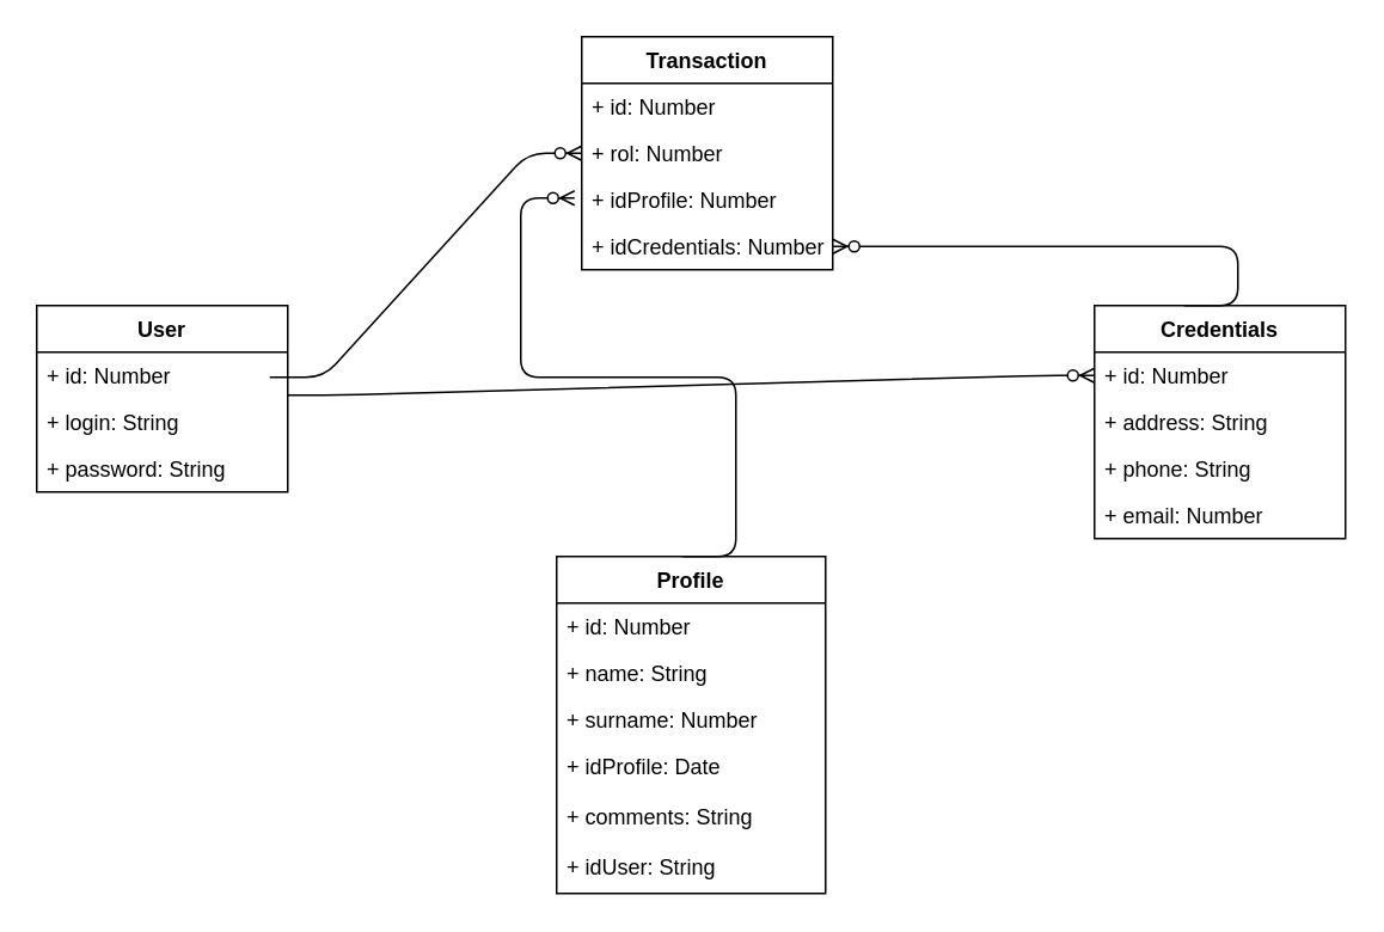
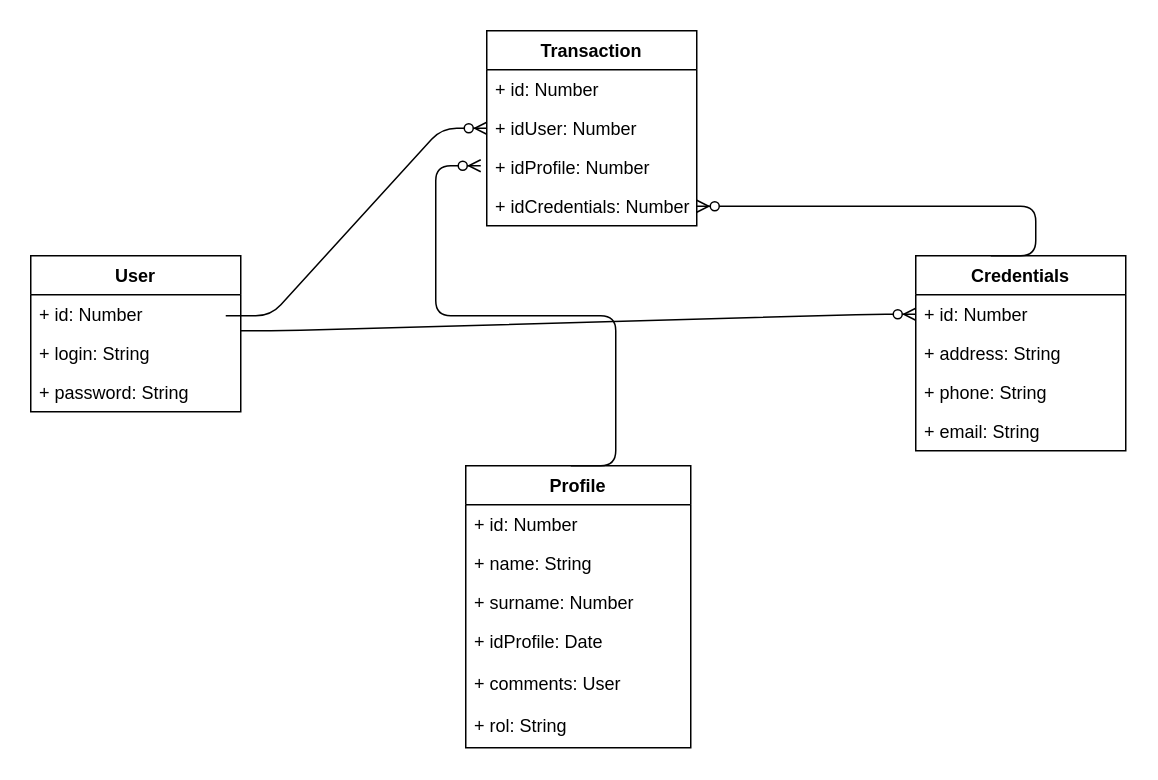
  <mxCell id="0" />
  <mxCell id="1" parent="0" />
  <mxCell id="2" value="User" style="swimlane;fontStyle=1;childLayout=stackLayout;horizontal=1;startSize=26;fillColor=none;horizontalStack=0;resizeParent=1;resizeParentMax=0;resizeLast=0;collapsible=1;marginBottom=0;" vertex="1" parent="1"><mxGeometry x="20" y="170" width="140" height="104" as="geometry" /></mxCell>
  <mxCell id="3" value="+ id: Number" style="text;strokeColor=none;fillColor=none;align=left;verticalAlign=top;spacingLeft=4;spacingRight=4;overflow=hidden;rotatable=0;points=[[0,0.5],[1,0.5]];portConstraint=eastwest;" vertex="1" parent="2"><mxGeometry y="26" width="140" height="26" as="geometry" /></mxCell>
  <mxCell id="4" value="+ login: String" style="text;strokeColor=none;fillColor=none;align=left;verticalAlign=top;spacingLeft=4;spacingRight=4;overflow=hidden;rotatable=0;points=[[0,0.5],[1,0.5]];portConstraint=eastwest;" vertex="1" parent="2"><mxGeometry y="52" width="140" height="26" as="geometry" /></mxCell>
  <mxCell id="5" value="+ password: String" style="text;strokeColor=none;fillColor=none;align=left;verticalAlign=top;spacingLeft=4;spacingRight=4;overflow=hidden;rotatable=0;points=[[0,0.5],[1,0.5]];portConstraint=eastwest;" vertex="1" parent="2"><mxGeometry y="78" width="140" height="26" as="geometry" /></mxCell>
  <mxCell id="6" value="Profile" style="swimlane;fontStyle=1;childLayout=stackLayout;horizontal=1;startSize=26;fillColor=none;horizontalStack=0;resizeParent=1;resizeParentMax=0;resizeLast=0;collapsible=1;marginBottom=0;" vertex="1" parent="1"><mxGeometry x="310" y="310" width="150" height="188" as="geometry" /></mxCell>
  <mxCell id="7" value="+ id: Number" style="text;strokeColor=none;fillColor=none;align=left;verticalAlign=top;spacingLeft=4;spacingRight=4;overflow=hidden;rotatable=0;points=[[0,0.5],[1,0.5]];portConstraint=eastwest;" vertex="1" parent="6"><mxGeometry y="26" width="150" height="26" as="geometry" /></mxCell>
  <mxCell id="8" value="+ name: String" style="text;strokeColor=none;fillColor=none;align=left;verticalAlign=top;spacingLeft=4;spacingRight=4;overflow=hidden;rotatable=0;points=[[0,0.5],[1,0.5]];portConstraint=eastwest;" vertex="1" parent="6"><mxGeometry y="52" width="150" height="26" as="geometry" /></mxCell>
  <mxCell id="9" value="+ surname: Number" style="text;strokeColor=none;fillColor=none;align=left;verticalAlign=top;spacingLeft=4;spacingRight=4;overflow=hidden;rotatable=0;points=[[0,0.5],[1,0.5]];portConstraint=eastwest;" vertex="1" parent="6"><mxGeometry y="78" width="150" height="26" as="geometry" /></mxCell>
  <mxCell id="10" value="+ idProfile: Date" style="text;strokeColor=none;fillColor=none;align=left;verticalAlign=top;spacingLeft=4;spacingRight=4;overflow=hidden;rotatable=0;points=[[0,0.5],[1,0.5]];portConstraint=eastwest;" vertex="1" parent="6"><mxGeometry y="104" width="150" height="28" as="geometry" /></mxCell>
- <mxCell id="11" value="+ comments: String" style="text;strokeColor=none;fillColor=none;align=left;verticalAlign=top;spacingLeft=4;spacingRight=4;overflow=hidden;rotatable=0;points=[[0,0.5],[1,0.5]];portConstraint=eastwest;" vertex="1" parent="6"><mxGeometry y="132" width="150" height="28" as="geometry" /></mxCell>
- <mxCell id="12" value="+ idUser: String" style="text;strokeColor=none;fillColor=none;align=left;verticalAlign=top;spacingLeft=4;spacingRight=4;overflow=hidden;rotatable=0;points=[[0,0.5],[1,0.5]];portConstraint=eastwest;" vertex="1" parent="6"><mxGeometry y="160" width="150" height="28" as="geometry" /></mxCell>
+ <mxCell id="11" value="+ comments: User" style="text;strokeColor=none;fillColor=none;align=left;verticalAlign=top;spacingLeft=4;spacingRight=4;overflow=hidden;rotatable=0;points=[[0,0.5],[1,0.5]];portConstraint=eastwest;" vertex="1" parent="6"><mxGeometry y="132" width="150" height="28" as="geometry" /></mxCell>
+ <mxCell id="12" value="+ rol: String" style="text;strokeColor=none;fillColor=none;align=left;verticalAlign=top;spacingLeft=4;spacingRight=4;overflow=hidden;rotatable=0;points=[[0,0.5],[1,0.5]];portConstraint=eastwest;" vertex="1" parent="6"><mxGeometry y="160" width="150" height="28" as="geometry" /></mxCell>
  <mxCell id="13" value="Credentials" style="swimlane;fontStyle=1;childLayout=stackLayout;horizontal=1;startSize=26;fillColor=none;horizontalStack=0;resizeParent=1;resizeParentMax=0;resizeLast=0;collapsible=1;marginBottom=0;" vertex="1" parent="1"><mxGeometry x="610" y="170" width="140" height="130" as="geometry" /></mxCell>
  <mxCell id="14" value="+ id: Number" style="text;strokeColor=none;fillColor=none;align=left;verticalAlign=top;spacingLeft=4;spacingRight=4;overflow=hidden;rotatable=0;points=[[0,0.5],[1,0.5]];portConstraint=eastwest;" vertex="1" parent="13"><mxGeometry y="26" width="140" height="26" as="geometry" /></mxCell>
  <mxCell id="15" value="+ address: String" style="text;strokeColor=none;fillColor=none;align=left;verticalAlign=top;spacingLeft=4;spacingRight=4;overflow=hidden;rotatable=0;points=[[0,0.5],[1,0.5]];portConstraint=eastwest;" vertex="1" parent="13"><mxGeometry y="52" width="140" height="26" as="geometry" /></mxCell>
  <mxCell id="16" value="+ phone: String" style="text;strokeColor=none;fillColor=none;align=left;verticalAlign=top;spacingLeft=4;spacingRight=4;overflow=hidden;rotatable=0;points=[[0,0.5],[1,0.5]];portConstraint=eastwest;" vertex="1" parent="13"><mxGeometry y="78" width="140" height="26" as="geometry" /></mxCell>
- <mxCell id="17" value="+ email: Number" style="text;strokeColor=none;fillColor=none;align=left;verticalAlign=top;spacingLeft=4;spacingRight=4;overflow=hidden;rotatable=0;points=[[0,0.5],[1,0.5]];portConstraint=eastwest;" vertex="1" parent="13"><mxGeometry y="104" width="140" height="26" as="geometry" /></mxCell>
+ <mxCell id="17" value="+ email: String" style="text;strokeColor=none;fillColor=none;align=left;verticalAlign=top;spacingLeft=4;spacingRight=4;overflow=hidden;rotatable=0;points=[[0,0.5],[1,0.5]];portConstraint=eastwest;" vertex="1" parent="13"><mxGeometry y="104" width="140" height="26" as="geometry" /></mxCell>
  <mxCell id="18" value="Transaction" style="swimlane;fontStyle=1;childLayout=stackLayout;horizontal=1;startSize=26;fillColor=none;horizontalStack=0;resizeParent=1;resizeParentMax=0;resizeLast=0;collapsible=1;marginBottom=0;" vertex="1" parent="1"><mxGeometry x="324" y="20" width="140" height="130" as="geometry" /></mxCell>
  <mxCell id="19" value="+ id: Number" style="text;strokeColor=none;fillColor=none;align=left;verticalAlign=top;spacingLeft=4;spacingRight=4;overflow=hidden;rotatable=0;points=[[0,0.5],[1,0.5]];portConstraint=eastwest;" vertex="1" parent="18"><mxGeometry y="26" width="140" height="26" as="geometry" /></mxCell>
- <mxCell id="20" value="+ rol: Number" style="text;strokeColor=none;fillColor=none;align=left;verticalAlign=top;spacingLeft=4;spacingRight=4;overflow=hidden;rotatable=0;points=[[0,0.5],[1,0.5]];portConstraint=eastwest;" vertex="1" parent="18"><mxGeometry y="52" width="140" height="26" as="geometry" /></mxCell>
+ <mxCell id="20" value="+ idUser: Number" style="text;strokeColor=none;fillColor=none;align=left;verticalAlign=top;spacingLeft=4;spacingRight=4;overflow=hidden;rotatable=0;points=[[0,0.5],[1,0.5]];portConstraint=eastwest;" vertex="1" parent="18"><mxGeometry y="52" width="140" height="26" as="geometry" /></mxCell>
  <mxCell id="21" value="+ idProfile: Number" style="text;strokeColor=none;fillColor=none;align=left;verticalAlign=top;spacingLeft=4;spacingRight=4;overflow=hidden;rotatable=0;points=[[0,0.5],[1,0.5]];portConstraint=eastwest;" vertex="1" parent="18"><mxGeometry y="78" width="140" height="26" as="geometry" /></mxCell>
  <mxCell id="22" value="+ idCredentials: Number" style="text;strokeColor=none;fillColor=none;align=left;verticalAlign=top;spacingLeft=4;spacingRight=4;overflow=hidden;rotatable=0;points=[[0,0.5],[1,0.5]];portConstraint=eastwest;" vertex="1" parent="18"><mxGeometry y="104" width="140" height="26" as="geometry" /></mxCell>
  <mxCell id="23" value="" style="edgeStyle=entityRelationEdgeStyle;fontSize=12;html=1;endArrow=ERzeroToMany;endFill=1;" edge="1" parent="1"><mxGeometry width="100" height="100" relative="1" as="geometry"><mxPoint x="380" y="310" as="sourcePoint" /><mxPoint x="320" y="110" as="targetPoint" /></mxGeometry></mxCell>
  <mxCell id="24" value="" style="edgeStyle=entityRelationEdgeStyle;fontSize=12;html=1;endArrow=ERzeroToMany;endFill=1;entryX=0;entryY=0.5;entryDx=0;entryDy=0;" edge="1" parent="1" target="20"><mxGeometry width="100" height="100" relative="1" as="geometry"><mxPoint x="150" y="210" as="sourcePoint" /><mxPoint x="250" y="110" as="targetPoint" /></mxGeometry></mxCell>
  <mxCell id="25" value="" style="edgeStyle=entityRelationEdgeStyle;fontSize=12;html=1;endArrow=ERzeroToMany;endFill=1;entryX=1;entryY=0.5;entryDx=0;entryDy=0;" edge="1" parent="1" target="22"><mxGeometry width="100" height="100" relative="1" as="geometry"><mxPoint x="660" y="170" as="sourcePoint" /><mxPoint x="760" y="70" as="targetPoint" /></mxGeometry></mxCell>
  <mxCell id="26" value="" style="edgeStyle=entityRelationEdgeStyle;fontSize=12;html=1;endArrow=ERzeroToMany;endFill=1;entryX=0;entryY=0.5;entryDx=0;entryDy=0;" edge="1" parent="1" target="14"><mxGeometry width="100" height="100" relative="1" as="geometry"><mxPoint x="160" y="220" as="sourcePoint" /><mxPoint x="260" y="120" as="targetPoint" /></mxGeometry></mxCell>
